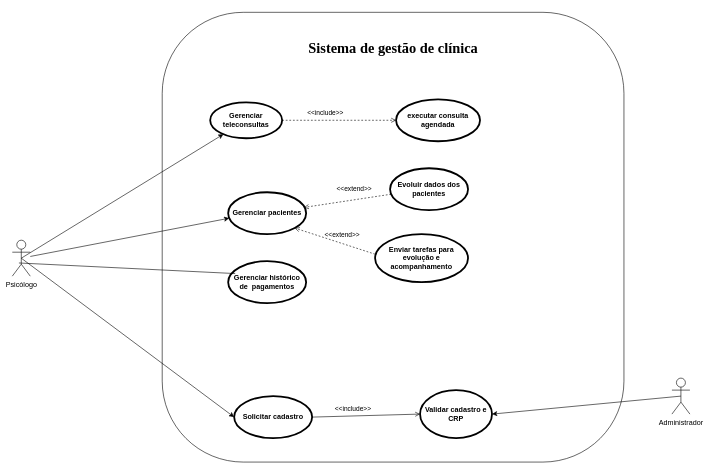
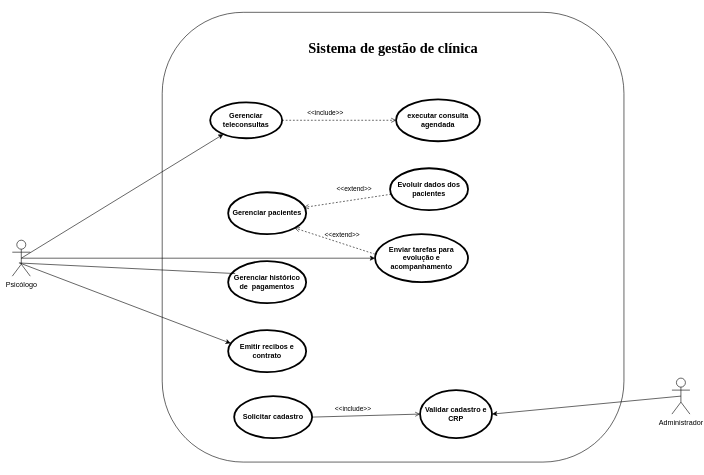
  <mxCell id="0" />
  <mxCell id="1" parent="0" />
  <mxCell id="2" value="" style="rounded=1;whiteSpace=wrap;html=1;arcSize=18;" parent="1" vertex="1"><mxGeometry x="270" y="20" width="770" height="750" as="geometry" /></mxCell>
  <mxCell id="3" value="Psicólogo" style="shape=umlActor;html=1;verticalLabelPosition=bottom;verticalAlign=top;align=center;" parent="1" vertex="1"><mxGeometry x="20" y="400" width="30" height="60" as="geometry" /></mxCell>
  <mxCell id="4" value="Gerenciar teleconsultas" style="shape=ellipse;html=1;strokeWidth=3;fontStyle=1;whiteSpace=wrap;align=center;perimeter=ellipsePerimeter;" parent="1" vertex="1"><mxGeometry x="350" y="170" width="120" height="60" as="geometry" /></mxCell>
  <mxCell id="5" value="" style="endArrow=classic;html=1;rounded=0;exitX=0.5;exitY=0.5;exitDx=0;exitDy=0;exitPerimeter=0;" parent="1" source="3" target="4" edge="1"><mxGeometry width="50" height="50" relative="1" as="geometry"><mxPoint x="530" y="130" as="sourcePoint" /><mxPoint x="580" y="80" as="targetPoint" /></mxGeometry></mxCell>
  <mxCell id="6" value="Evoluir dados dos pacientes" style="shape=ellipse;html=1;strokeWidth=3;fontStyle=1;whiteSpace=wrap;align=center;perimeter=ellipsePerimeter;" parent="1" vertex="1"><mxGeometry x="650" y="280" width="130" height="70" as="geometry" /></mxCell>
  <mxCell id="7" value="Gerenciar histórico de&amp;nbsp; pagamentos" style="shape=ellipse;html=1;strokeWidth=3;fontStyle=1;whiteSpace=wrap;align=center;perimeter=ellipsePerimeter;" parent="1" vertex="1"><mxGeometry x="380" y="435" width="130" height="70" as="geometry" /></mxCell>
  <mxCell id="8" value="" style="endArrow=none;html=1;rounded=0;entryX=0.09;entryY=0.295;entryDx=0;entryDy=0;entryPerimeter=0;exitX=0.367;exitY=0.633;exitDx=0;exitDy=0;exitPerimeter=0;" parent="1" source="3" target="7" edge="1"><mxGeometry width="50" height="50" relative="1" as="geometry"><mxPoint x="170" y="230" as="sourcePoint" /><mxPoint x="386" y="338" as="targetPoint" /></mxGeometry></mxCell>
+ <mxCell id="9" value="Emitir recibos e contrato" style="shape=ellipse;html=1;strokeWidth=3;fontStyle=1;whiteSpace=wrap;align=center;perimeter=ellipsePerimeter;" parent="1" vertex="1"><mxGeometry x="380" y="550" width="130" height="70" as="geometry" /></mxCell>
+ <mxCell id="10" value="" style="endArrow=classic;html=1;rounded=0;entryX=0.033;entryY=0.314;entryDx=0;entryDy=0;entryPerimeter=0;exitX=0.411;exitY=0.633;exitDx=0;exitDy=0;exitPerimeter=0;" parent="1" source="3" target="9" edge="1"><mxGeometry width="50" height="50" relative="1" as="geometry"><mxPoint x="150" y="210" as="sourcePoint" /><mxPoint x="381" y="363" as="targetPoint" /></mxGeometry></mxCell>
  <mxCell id="11" value="executar consulta agendada" style="shape=ellipse;html=1;strokeWidth=3;fontStyle=1;whiteSpace=wrap;align=center;perimeter=ellipsePerimeter;" parent="1" vertex="1"><mxGeometry x="660" y="165" width="140" height="70" as="geometry" /></mxCell>
  <mxCell id="12" value="&amp;lt;&amp;lt;include&amp;gt;&amp;gt;" style="html=1;verticalAlign=bottom;labelBackgroundColor=none;endArrow=open;endFill=0;dashed=1;rounded=0;exitX=1;exitY=0.5;exitDx=0;exitDy=0;entryX=0;entryY=0.5;entryDx=0;entryDy=0;" parent="1" source="4" target="11" edge="1"><mxGeometry x="-0.24" y="3" width="160" relative="1" as="geometry"><mxPoint x="630" y="200" as="sourcePoint" /><mxPoint x="790" y="200" as="targetPoint" /><mxPoint as="offset" /></mxGeometry></mxCell>
  <mxCell id="13" value="Gerenciar pacientes" style="shape=ellipse;html=1;strokeWidth=3;fontStyle=1;whiteSpace=wrap;align=center;perimeter=ellipsePerimeter;" parent="1" vertex="1"><mxGeometry x="380" y="320" width="130" height="70" as="geometry" /></mxCell>
- <mxCell id="14" value="" style="endArrow=classic;html=1;rounded=0;entryX=0.013;entryY=0.619;entryDx=0;entryDy=0;entryPerimeter=0;" parent="1" source="3" target="13" edge="1"><mxGeometry width="50" height="50" relative="1" as="geometry"><mxPoint x="160" y="172" as="sourcePoint" /><mxPoint x="386" y="220" as="targetPoint" /></mxGeometry></mxCell>
  <mxCell id="15" value="&lt;h1&gt;&lt;font face=&quot;Times New Roman&quot; style=&quot;font-size: 24px;&quot;&gt;Sistema de gestão de clínica&lt;/font&gt;&lt;/h1&gt;" style="text;html=1;align=center;verticalAlign=middle;resizable=0;points=[];autosize=1;strokeColor=none;fillColor=none;" parent="1" vertex="1"><mxGeometry x="500" y="45" width="310" height="70" as="geometry" /></mxCell>
  <mxCell id="16" value="Solicitar cadastro" style="shape=ellipse;html=1;strokeWidth=3;fontStyle=1;whiteSpace=wrap;align=center;perimeter=ellipsePerimeter;" parent="1" vertex="1"><mxGeometry x="390" y="660" width="130" height="70" as="geometry" /></mxCell>
- <mxCell id="17" value="" style="endArrow=classic;html=1;rounded=0;entryX=0;entryY=0.5;entryDx=0;entryDy=0;exitX=0.5;exitY=0.5;exitDx=0;exitDy=0;exitPerimeter=0;" parent="1" source="3" target="16" edge="1"><mxGeometry width="50" height="50" relative="1" as="geometry"><mxPoint x="42" y="448" as="sourcePoint" /><mxPoint x="374" y="502" as="targetPoint" /></mxGeometry></mxCell>
+ <mxCell id="17" value="" style="endArrow=classic;html=1;rounded=0;exitX=0.5;exitY=0.5;exitDx=0;exitDy=0;exitPerimeter=0;" parent="1" source="3" target="22" edge="1"><mxGeometry width="50" height="50" relative="1" as="geometry"><mxPoint x="42" y="448" as="sourcePoint" /><mxPoint x="374" y="502" as="targetPoint" /></mxGeometry></mxCell>
  <mxCell id="18" value="Administrador" style="shape=umlActor;html=1;verticalLabelPosition=bottom;verticalAlign=top;align=center;" parent="1" vertex="1"><mxGeometry x="1120" y="630" width="30" height="60" as="geometry" /></mxCell>
  <mxCell id="19" value="" style="endArrow=classic;html=1;rounded=0;entryX=1;entryY=0.5;entryDx=0;entryDy=0;exitX=0.5;exitY=0.5;exitDx=0;exitDy=0;exitPerimeter=0;" parent="1" source="18" target="20" edge="1"><mxGeometry width="50" height="50" relative="1" as="geometry"><mxPoint x="280" y="520" as="sourcePoint" /><mxPoint x="775" y="725" as="targetPoint" /></mxGeometry></mxCell>
  <mxCell id="20" value="Validar cadastro e CRP" style="shape=ellipse;html=1;strokeWidth=3;fontStyle=1;whiteSpace=wrap;align=center;perimeter=ellipsePerimeter;" parent="1" vertex="1"><mxGeometry x="700" y="650" width="120" height="80" as="geometry" /></mxCell>
  <mxCell id="21" value="&amp;lt;&amp;lt;include&amp;gt;&amp;gt;" style="html=1;verticalAlign=bottom;labelBackgroundColor=none;endArrow=open;endFill=0;dashed=0;rounded=0;exitX=1;exitY=0.5;exitDx=0;exitDy=0;entryX=0;entryY=0.5;entryDx=0;entryDy=0;" parent="1" source="16" target="20" edge="1"><mxGeometry x="-0.24" y="3" width="160" relative="1" as="geometry"><mxPoint x="530" y="560" as="sourcePoint" /><mxPoint x="710" y="560" as="targetPoint" /><mxPoint as="offset" /></mxGeometry></mxCell>
  <mxCell id="22" value="Enviar tarefas para evolução e acompanhamento" style="shape=ellipse;html=1;strokeWidth=3;fontStyle=1;whiteSpace=wrap;align=center;perimeter=ellipsePerimeter;" parent="1" vertex="1"><mxGeometry x="625" y="390" width="155" height="80" as="geometry" /></mxCell>
  <mxCell id="23" value="&amp;lt;&amp;lt;extend&amp;gt;&amp;gt;" style="html=1;verticalAlign=bottom;labelBackgroundColor=none;endArrow=open;endFill=0;dashed=1;rounded=0;exitX=0.013;exitY=0.619;exitDx=0;exitDy=0;entryX=0.972;entryY=0.362;entryDx=0;entryDy=0;exitPerimeter=0;entryPerimeter=0;" parent="1" source="6" target="13" edge="1"><mxGeometry x="-0.17" y="-9" width="160" relative="1" as="geometry"><mxPoint x="440" y="210" as="sourcePoint" /><mxPoint x="660" y="215" as="targetPoint" /><mxPoint as="offset" /></mxGeometry></mxCell>
  <mxCell id="24" value="&amp;lt;&amp;lt;extend&amp;gt;&amp;gt;" style="html=1;verticalAlign=bottom;labelBackgroundColor=none;endArrow=open;endFill=0;dashed=1;rounded=0;exitX=0;exitY=0.417;exitDx=0;exitDy=0;entryX=1;entryY=1;entryDx=0;entryDy=0;exitPerimeter=0;" parent="1" source="22" target="13" edge="1"><mxGeometry x="-0.155" y="-5" width="160" relative="1" as="geometry"><mxPoint x="500" y="325" as="sourcePoint" /><mxPoint x="635" y="275" as="targetPoint" /><mxPoint x="1" as="offset" /></mxGeometry></mxCell>
